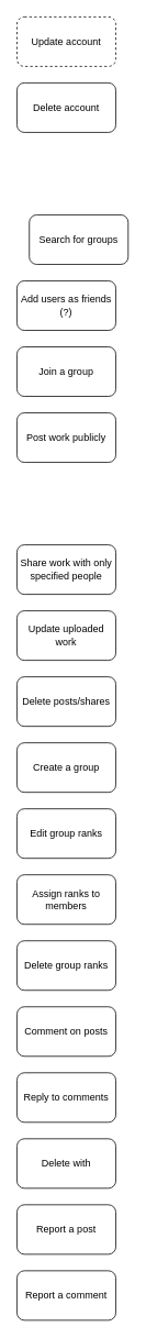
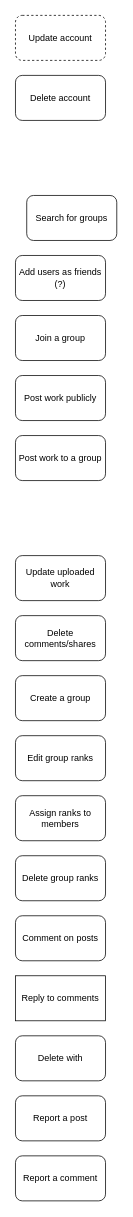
  <mxCell id="0" />
  <mxCell id="1" parent="0" />
  <mxCell id="2" value="Update account" style="rounded=1;whiteSpace=wrap;html=1;dashed=1;" vertex="1" parent="1"><mxGeometry x="20" y="20" width="120" height="60" as="geometry" /></mxCell>
  <mxCell id="3" value="Delete account" style="rounded=1;whiteSpace=wrap;html=1;" vertex="1" parent="1"><mxGeometry x="20" y="100" width="120" height="60" as="geometry" /></mxCell>
  <mxCell id="4" value="Search for groups" style="rounded=1;whiteSpace=wrap;html=1;" vertex="1" parent="1"><mxGeometry x="35" y="260" width="120" height="60" as="geometry" /></mxCell>
  <mxCell id="5" value="Add users as friends (?)" style="rounded=1;whiteSpace=wrap;html=1;" vertex="1" parent="1"><mxGeometry x="20" y="340" width="120" height="60" as="geometry" /></mxCell>
  <mxCell id="6" value="Join a group" style="rounded=1;whiteSpace=wrap;html=1;" vertex="1" parent="1"><mxGeometry x="20" y="420" width="120" height="60" as="geometry" /></mxCell>
  <mxCell id="7" value="Post work publicly" style="rounded=1;whiteSpace=wrap;html=1;" vertex="1" parent="1"><mxGeometry x="20" y="500" width="120" height="60" as="geometry" /></mxCell>
- <mxCell id="9" value="Share work with only specified people" style="rounded=1;whiteSpace=wrap;html=1;" vertex="1" parent="1"><mxGeometry x="20" y="660" width="120" height="60" as="geometry" /></mxCell>
+ <mxCell id="8" value="Post work to a group" style="rounded=1;whiteSpace=wrap;html=1;" vertex="1" parent="1"><mxGeometry x="20" y="580" width="120" height="60" as="geometry" /></mxCell>
  <mxCell id="10" value="Update uploaded work" style="rounded=1;whiteSpace=wrap;html=1;" vertex="1" parent="1"><mxGeometry x="20" y="740" width="120" height="60" as="geometry" /></mxCell>
- <mxCell id="11" value="Delete posts/shares" style="rounded=1;whiteSpace=wrap;html=1;" vertex="1" parent="1"><mxGeometry x="20" y="820" width="120" height="60" as="geometry" /></mxCell>
+ <mxCell id="11" value="Delete comments/shares" style="rounded=1;whiteSpace=wrap;html=1;" vertex="1" parent="1"><mxGeometry x="20" y="820" width="120" height="60" as="geometry" /></mxCell>
  <mxCell id="12" value="Create a group" style="rounded=1;whiteSpace=wrap;html=1;" vertex="1" parent="1"><mxGeometry x="20" y="900" width="120" height="60" as="geometry" /></mxCell>
  <mxCell id="13" value="Edit group ranks" style="rounded=1;whiteSpace=wrap;html=1;" vertex="1" parent="1"><mxGeometry x="20" y="980" width="120" height="60" as="geometry" /></mxCell>
  <mxCell id="14" value="Assign ranks to members" style="rounded=1;whiteSpace=wrap;html=1;" vertex="1" parent="1"><mxGeometry x="20" y="1060" width="120" height="60" as="geometry" /></mxCell>
  <mxCell id="15" value="Delete group ranks" style="rounded=1;whiteSpace=wrap;html=1;" vertex="1" parent="1"><mxGeometry x="20" y="1140" width="120" height="60" as="geometry" /></mxCell>
  <mxCell id="16" value="Comment on posts" style="rounded=1;whiteSpace=wrap;html=1;" vertex="1" parent="1"><mxGeometry x="20" y="1220" width="120" height="60" as="geometry" /></mxCell>
- <mxCell id="17" value="Reply to comments" style="rounded=1;whiteSpace=wrap;html=1;" vertex="1" parent="1"><mxGeometry x="20" y="1300" width="120" height="60" as="geometry" /></mxCell>
+ <mxCell id="17" value="Reply to comments" style="whiteSpace=wrap;html=1;rounded=0;" vertex="1" parent="1"><mxGeometry x="20" y="1300" width="120" height="60" as="geometry" /></mxCell>
  <mxCell id="18" value="Delete with" style="rounded=1;whiteSpace=wrap;html=1;" vertex="1" parent="1"><mxGeometry x="20" y="1380" width="120" height="60" as="geometry" /></mxCell>
  <mxCell id="19" value="Report a post" style="rounded=1;whiteSpace=wrap;html=1;" vertex="1" parent="1"><mxGeometry x="20" y="1460" width="120" height="60" as="geometry" /></mxCell>
  <mxCell id="20" value="Report a comment" style="rounded=1;whiteSpace=wrap;html=1;" vertex="1" parent="1"><mxGeometry x="20" y="1540" width="120" height="60" as="geometry" /></mxCell>
